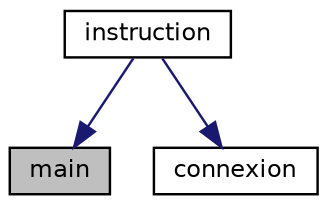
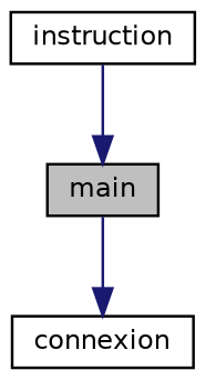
  digraph {
    rankdir=TB
    node [color=black fillcolor=white fontname=Helvetica fontsize=10 shape=record style=filled]
    edge [color=midnightblue fontname=Helvetica fontsize=10 labelfontname=Helvetica labelfontsize=10 style=solid]
    n1 [fillcolor=grey75 fontcolor=black height=0.2 label=main width=0.4]
    n2 [height=0.2 label=connexion width=0.4]
    n3 [height=0.2 label=instruction width=0.4]
-   n3 -> n2
+   n1 -> n2
    n3 -> n1
  }
